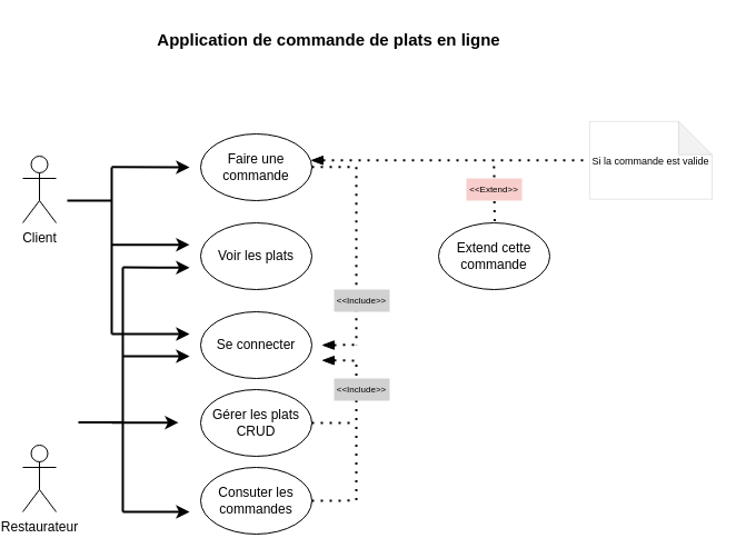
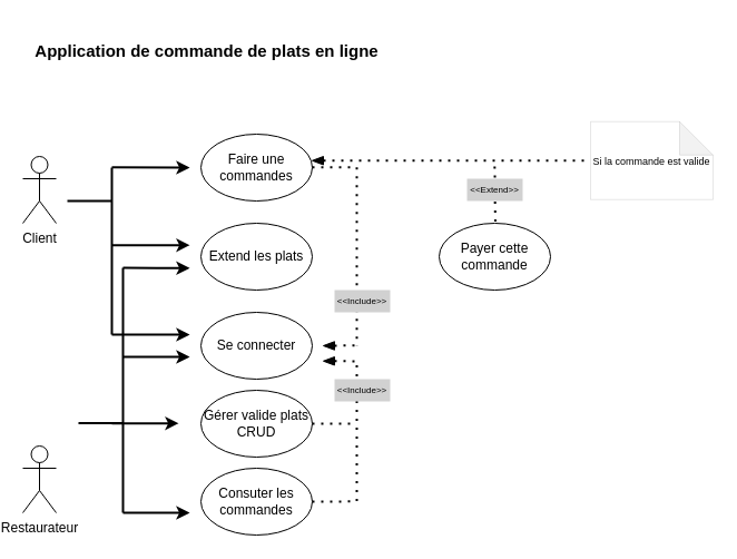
  <mxCell id="0" />
  <mxCell id="1" parent="0" />
  <mxCell id="2" value="Client" style="shape=umlActor;verticalLabelPosition=bottom;verticalAlign=top;html=1;outlineConnect=0;" vertex="1" parent="1"><mxGeometry x="20" y="140" width="30" height="60" as="geometry" /></mxCell>
  <mxCell id="3" value="Restaurateur" style="shape=umlActor;verticalLabelPosition=bottom;verticalAlign=top;html=1;outlineConnect=0;" vertex="1" parent="1"><mxGeometry x="20" y="400" width="30" height="60" as="geometry" /></mxCell>
- <mxCell id="4" value="Voir les plats" style="ellipse;whiteSpace=wrap;html=1;" vertex="1" parent="1"><mxGeometry x="180" y="200" width="100" height="60" as="geometry" /></mxCell>
+ <mxCell id="4" value="Extend les plats" style="ellipse;whiteSpace=wrap;html=1;" vertex="1" parent="1"><mxGeometry x="180" y="200" width="100" height="60" as="geometry" /></mxCell>
  <mxCell id="5" style="edgeStyle=orthogonalEdgeStyle;rounded=0;orthogonalLoop=1;jettySize=auto;html=1;exitX=0.5;exitY=1;exitDx=0;exitDy=0;" edge="1" parent="1" source="4" target="4"><mxGeometry relative="1" as="geometry" /></mxCell>
- <mxCell id="6" value="Faire une commande" style="ellipse;whiteSpace=wrap;html=1;" vertex="1" parent="1"><mxGeometry x="180" y="120" width="100" height="60" as="geometry" /></mxCell>
+ <mxCell id="6" value="Faire une commandes" style="ellipse;whiteSpace=wrap;html=1;" vertex="1" parent="1"><mxGeometry x="180" y="120" width="100" height="60" as="geometry" /></mxCell>
  <mxCell id="7" value="Se connecter" style="ellipse;whiteSpace=wrap;html=1;" vertex="1" parent="1"><mxGeometry x="180" y="280" width="100" height="60" as="geometry" /></mxCell>
- <mxCell id="8" value="Extend cette commande" style="ellipse;whiteSpace=wrap;html=1;" vertex="1" parent="1"><mxGeometry x="394" y="200" width="100" height="60" as="geometry" /></mxCell>
- <mxCell id="9" value="Gérer les plats CRUD" style="ellipse;whiteSpace=wrap;html=1;" vertex="1" parent="1"><mxGeometry x="180" y="350" width="100" height="60" as="geometry" /></mxCell>
+ <mxCell id="8" value="Payer cette commande" style="ellipse;whiteSpace=wrap;html=1;" vertex="1" parent="1"><mxGeometry x="394" y="200" width="100" height="60" as="geometry" /></mxCell>
+ <mxCell id="9" value="Gérer valide plats CRUD" style="ellipse;whiteSpace=wrap;html=1;" vertex="1" parent="1"><mxGeometry x="180" y="350" width="100" height="60" as="geometry" /></mxCell>
  <mxCell id="10" value="Consuter les commandes" style="ellipse;whiteSpace=wrap;html=1;" vertex="1" parent="1"><mxGeometry x="180" y="420" width="100" height="60" as="geometry" /></mxCell>
- <mxCell id="11" value="Application de commande de plats en ligne" style="text;html=1;align=center;verticalAlign=middle;resizable=0;points=[];autosize=1;strokeColor=none;fillColor=none;fontSize=15;fontStyle=1" vertex="1" parent="1"><mxGeometry x="140" width="310" height="30" as="geometry" y="20" /></mxCell>
+ <mxCell id="11" value="Application de commande de plats en ligne" style="text;html=1;align=center;verticalAlign=middle;resizable=0;points=[];autosize=1;strokeColor=none;fillColor=none;fontSize=15;fontStyle=1" vertex="1" parent="1"><mxGeometry x="30" y="30" width="310" height="30" as="geometry" /></mxCell>
  <mxCell id="12" value="" style="endArrow=none;html=1;rounded=0;strokeWidth=2;" edge="1" parent="1"><mxGeometry width="50" height="50" relative="1" as="geometry"><mxPoint x="60" y="180" as="sourcePoint" /><mxPoint x="100" y="180" as="targetPoint" /></mxGeometry></mxCell>
  <mxCell id="13" value="" style="endArrow=none;html=1;rounded=0;strokeWidth=2;" edge="1" parent="1"><mxGeometry width="50" height="50" relative="1" as="geometry"><mxPoint x="70" y="379.5" as="sourcePoint" /><mxPoint x="110" y="379.5" as="targetPoint" /></mxGeometry></mxCell>
  <mxCell id="14" value="" style="endArrow=none;html=1;rounded=0;strokeWidth=2;" edge="1" parent="1"><mxGeometry width="50" height="50" relative="1" as="geometry"><mxPoint x="110" y="460" as="sourcePoint" /><mxPoint x="110" y="240" as="targetPoint" /></mxGeometry></mxCell>
  <mxCell id="15" value="" style="endArrow=none;html=1;rounded=0;strokeWidth=2;" edge="1" parent="1"><mxGeometry width="50" height="50" relative="1" as="geometry"><mxPoint x="100" y="300" as="sourcePoint" /><mxPoint x="100" y="150" as="targetPoint" /></mxGeometry></mxCell>
  <mxCell id="16" value="" style="endArrow=classic;html=1;rounded=0;strokeWidth=2;" edge="1" parent="1"><mxGeometry width="50" height="50" relative="1" as="geometry"><mxPoint x="100" y="149.66" as="sourcePoint" /><mxPoint x="170" y="150" as="targetPoint" /></mxGeometry></mxCell>
  <mxCell id="17" value="" style="endArrow=classic;html=1;rounded=0;strokeWidth=2;" edge="1" parent="1"><mxGeometry width="50" height="50" relative="1" as="geometry"><mxPoint x="100" y="219.66" as="sourcePoint" /><mxPoint x="170" y="219.66" as="targetPoint" /></mxGeometry></mxCell>
  <mxCell id="18" value="" style="endArrow=classic;html=1;rounded=0;strokeWidth=2;" edge="1" parent="1"><mxGeometry width="50" height="50" relative="1" as="geometry"><mxPoint x="100" y="300" as="sourcePoint" /><mxPoint x="170" y="300" as="targetPoint" /></mxGeometry></mxCell>
  <mxCell id="19" value="" style="endArrow=classic;html=1;rounded=0;strokeWidth=2;" edge="1" parent="1"><mxGeometry width="50" height="50" relative="1" as="geometry"><mxPoint x="110" y="320" as="sourcePoint" /><mxPoint x="170" y="320" as="targetPoint" /></mxGeometry></mxCell>
  <mxCell id="20" value="" style="endArrow=classic;html=1;rounded=0;strokeWidth=2;" edge="1" parent="1"><mxGeometry width="50" height="50" relative="1" as="geometry"><mxPoint x="110" y="240" as="sourcePoint" /><mxPoint x="170" y="240.34" as="targetPoint" /><Array as="points"><mxPoint x="140" y="240.34" /></Array></mxGeometry></mxCell>
  <mxCell id="21" value="" style="endArrow=classic;html=1;rounded=0;strokeWidth=2;" edge="1" parent="1"><mxGeometry width="50" height="50" relative="1" as="geometry"><mxPoint x="100" y="379.66" as="sourcePoint" /><mxPoint x="160" y="379.66" as="targetPoint" /></mxGeometry></mxCell>
  <mxCell id="22" value="" style="endArrow=classic;html=1;rounded=0;strokeWidth=2;" edge="1" parent="1"><mxGeometry width="50" height="50" relative="1" as="geometry"><mxPoint x="110" y="460" as="sourcePoint" /><mxPoint x="170" y="460" as="targetPoint" /></mxGeometry></mxCell>
  <mxCell id="23" value="" style="endArrow=none;dashed=1;html=1;dashPattern=1 3;strokeWidth=2;rounded=0;" edge="1" parent="1"><mxGeometry width="50" height="50" relative="1" as="geometry"><mxPoint x="280" y="149.66" as="sourcePoint" /><mxPoint x="320" y="149.66" as="targetPoint" /></mxGeometry></mxCell>
  <mxCell id="24" value="" style="endArrow=none;dashed=1;html=1;dashPattern=1 3;strokeWidth=2;rounded=0;" edge="1" parent="1"><mxGeometry width="50" height="50" relative="1" as="geometry"><mxPoint x="320" y="149.66" as="sourcePoint" /><mxPoint x="320" y="310" as="targetPoint" /></mxGeometry></mxCell>
  <mxCell id="25" value="" style="endArrow=none;dashed=1;html=1;dashPattern=1 3;strokeWidth=2;rounded=0;" edge="1" parent="1"><mxGeometry width="50" height="50" relative="1" as="geometry"><mxPoint x="300" y="310" as="sourcePoint" /><mxPoint x="320" y="309.66" as="targetPoint" /></mxGeometry></mxCell>
  <mxCell id="26" value="" style="triangle;whiteSpace=wrap;html=1;rotation=-180;fillColor=#050505;" vertex="1" parent="1"><mxGeometry x="290" y="306.25" width="10" height="7.5" as="geometry" /></mxCell>
  <mxCell id="27" value="" style="endArrow=none;dashed=1;html=1;dashPattern=1 3;strokeWidth=2;rounded=0;" edge="1" parent="1"><mxGeometry width="50" height="50" relative="1" as="geometry"><mxPoint x="300" y="323.68" as="sourcePoint" /><mxPoint x="320" y="324" as="targetPoint" /></mxGeometry></mxCell>
  <mxCell id="28" value="" style="endArrow=none;dashed=1;html=1;dashPattern=1 3;strokeWidth=2;rounded=0;" edge="1" parent="1"><mxGeometry width="50" height="50" relative="1" as="geometry"><mxPoint x="320" y="327.5" as="sourcePoint" /><mxPoint x="320" y="450" as="targetPoint" /></mxGeometry></mxCell>
  <mxCell id="29" value="" style="endArrow=none;dashed=1;html=1;dashPattern=1 3;strokeWidth=2;rounded=0;exitX=1;exitY=0.5;exitDx=0;exitDy=0;" edge="1" parent="1" source="10"><mxGeometry width="50" height="50" relative="1" as="geometry"><mxPoint x="300" y="450.17" as="sourcePoint" /><mxPoint x="320" y="449.83" as="targetPoint" /></mxGeometry></mxCell>
  <mxCell id="30" value="" style="triangle;whiteSpace=wrap;html=1;rotation=-180;fillColor=#050505;" vertex="1" parent="1"><mxGeometry x="290" y="320" width="10" height="7.5" as="geometry" /></mxCell>
  <mxCell id="31" value="" style="endArrow=none;dashed=1;html=1;dashPattern=1 3;strokeWidth=2;rounded=0;exitX=1;exitY=0.5;exitDx=0;exitDy=0;" edge="1" parent="1"><mxGeometry width="50" height="50" relative="1" as="geometry"><mxPoint x="280" y="380.06" as="sourcePoint" /><mxPoint x="320" y="379.89" as="targetPoint" /></mxGeometry></mxCell>
  <mxCell id="32" value="&amp;lt;&amp;lt;Include&amp;gt;&amp;gt;" style="rounded=0;whiteSpace=wrap;html=1;strokeColor=none;fillColor=#d1d1d1;fontSize=8;" vertex="1" parent="1"><mxGeometry x="300" y="340" width="50" height="20" as="geometry" /></mxCell>
  <mxCell id="33" value="&amp;lt;&amp;lt;Include&amp;gt;&amp;gt;" style="rounded=0;whiteSpace=wrap;html=1;strokeColor=none;fillColor=#d1d1d1;fontSize=8;" vertex="1" parent="1"><mxGeometry x="300" y="260" width="50" height="20" as="geometry" /></mxCell>
  <mxCell id="34" value="" style="endArrow=none;dashed=1;html=1;dashPattern=1 3;strokeWidth=2;rounded=0;" edge="1" parent="1"><mxGeometry width="50" height="50" relative="1" as="geometry"><mxPoint x="290" y="143.7" as="sourcePoint" /><mxPoint x="530" y="143.7" as="targetPoint" /></mxGeometry></mxCell>
  <mxCell id="35" value="&lt;font style=&quot;font-size: 9px;&quot;&gt;Si la commande est valide&lt;/font&gt;" style="shape=note;whiteSpace=wrap;html=1;backgroundOutline=1;darkOpacity=0.05;strokeWidth=0;" vertex="1" parent="1"><mxGeometry x="530" y="108.75" width="110" height="70" as="geometry" /></mxCell>
  <mxCell id="36" value="" style="endArrow=none;dashed=1;html=1;dashPattern=1 3;strokeWidth=2;rounded=0;exitX=0.569;exitY=-0.026;exitDx=0;exitDy=0;exitPerimeter=0;" edge="1" parent="1"><mxGeometry width="50" height="50" relative="1" as="geometry"><mxPoint x="444.23" y="166.98" as="sourcePoint" /><mxPoint x="443.78" y="147.5" as="targetPoint" /></mxGeometry></mxCell>
  <mxCell id="37" value="" style="endArrow=none;dashed=1;html=1;dashPattern=1 3;strokeWidth=2;rounded=0;exitX=0.569;exitY=-0.026;exitDx=0;exitDy=0;exitPerimeter=0;" edge="1" parent="1" target="38"><mxGeometry width="50" height="50" relative="1" as="geometry"><mxPoint x="444.45" y="198.44" as="sourcePoint" /><mxPoint x="443.55" y="140" as="targetPoint" /></mxGeometry></mxCell>
- <mxCell id="38" value="&amp;lt;&amp;lt;Extend&amp;gt;&amp;gt;" style="rounded=0;whiteSpace=wrap;html=1;strokeColor=none;fillColor=#f8cecc;fontSize=8;" vertex="1" parent="1"><mxGeometry x="419" y="160" width="50" height="20" as="geometry" /></mxCell>
+ <mxCell id="38" value="&amp;lt;&amp;lt;Extend&amp;gt;&amp;gt;" style="rounded=0;whiteSpace=wrap;html=1;strokeColor=none;fillColor=#d1d1d1;fontSize=8;" vertex="1" parent="1"><mxGeometry x="419" y="160" width="50" height="20" as="geometry" /></mxCell>
  <mxCell id="39" value="" style="triangle;whiteSpace=wrap;html=1;rotation=-180;fillColor=#050505;" vertex="1" parent="1"><mxGeometry x="280" y="140" width="10" height="7.5" as="geometry" /></mxCell>
